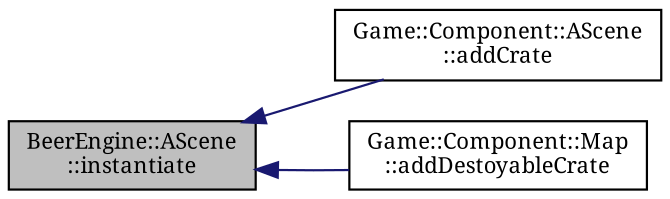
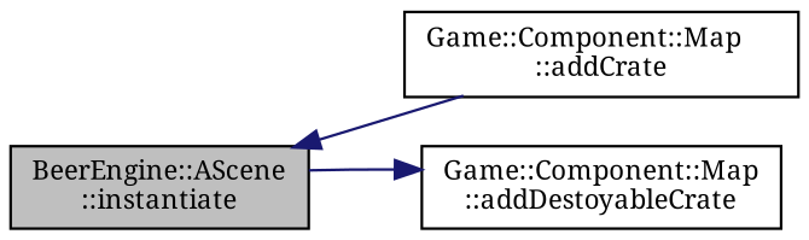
  digraph {
    fontname="Noto Serif"
    rankdir=LR
    node [color=black fillcolor=white fontname="Noto Serif" fontsize=10 shape=record style=filled]
    edge [color=midnightblue dir=back fontname="Noto Serif" fontsize=10 labelfontname=Helvetica labelfontsize=10 style=solid]
    n1 [fillcolor=grey75 fontcolor=black height=0.2 label="BeerEngine::AScene\l::instantiate" width=0.4]
-   n2 [height=0.2 label="Game::Component::AScene\l::addCrate" width=0.4]
+   n2 [height=0.2 label="Game::Component::Map\l::addCrate" width=0.4]
    n3 [height=0.2 label="Game::Component::Map\l::addDestoyableCrate" width=0.4]
    n1 -> n2
-   n1 -> n3
+   n3 -> n1
  }
